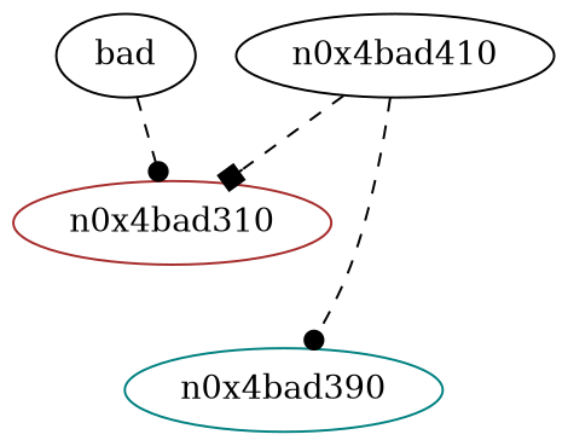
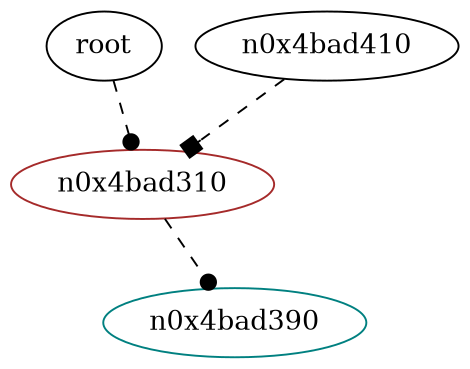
  digraph {
    node [color=black]
    edge [arrowhead=dot style=dashed]
-   n1 [label=bad]
+   n1 [label=root]
    n0x4bad310 [color=brown]
    n0x4bad410
    n0x4bad390 [color=teal]
    n1 -> n0x4bad310
    n0x4bad410 -> n0x4bad310 [arrowhead=box]
-   n0x4bad410 -> n0x4bad390
+   n0x4bad310 -> n0x4bad390
  }
